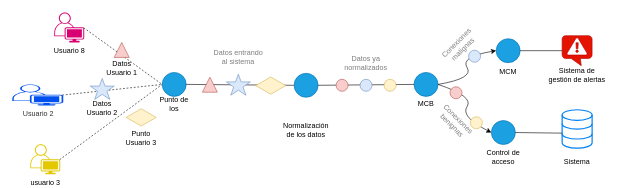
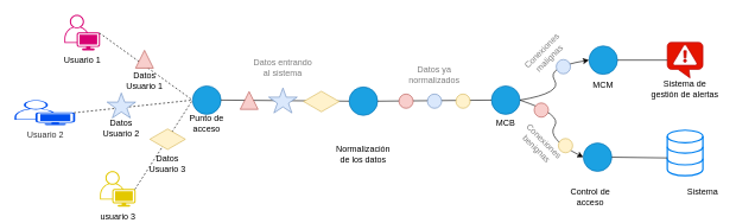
  <mxCell id="0" />
  <mxCell id="1" parent="0" />
- <mxCell id="2" value="&lt;div&gt;&lt;span style=&quot;color: rgb(0, 0, 0);&quot;&gt;Usuario&lt;/span&gt;&lt;span style=&quot;color: rgb(0, 0, 0);&quot;&gt;&lt;span style=&quot;color: rgb(0, 0, 0);&quot;&gt; &lt;/span&gt;8&lt;/span&gt;&lt;/div&gt;&lt;div&gt;&lt;br&gt;&lt;/div&gt;" style="points=[[0.35,0,0],[0.98,0.51,0],[1,0.71,0],[0.67,1,0],[0,0.795,0],[0,0.65,0]];verticalLabelPosition=bottom;sketch=0;html=1;verticalAlign=top;aspect=fixed;align=center;pointerEvents=1;shape=mxgraph.cisco19.user;fillColor=#d80073;strokeColor=#A50040;fontColor=#ffffff;" vertex="1" parent="1"><mxGeometry x="90" y="20" width="50" height="50" as="geometry" /></mxCell>
+ <mxCell id="2" value="&lt;div&gt;&lt;span style=&quot;color: rgb(0, 0, 0);&quot;&gt;Usuario&lt;/span&gt;&lt;span style=&quot;color: rgb(0, 0, 0);&quot;&gt;&lt;span style=&quot;color: rgb(0, 0, 0);&quot;&gt; &lt;/span&gt;1&lt;/span&gt;&lt;/div&gt;&lt;div&gt;&lt;br&gt;&lt;/div&gt;" style="points=[[0.35,0,0],[0.98,0.51,0],[1,0.71,0],[0.67,1,0],[0,0.795,0],[0,0.65,0]];verticalLabelPosition=bottom;sketch=0;html=1;verticalAlign=top;aspect=fixed;align=center;pointerEvents=1;shape=mxgraph.cisco19.user;fillColor=#d80073;strokeColor=#A50040;fontColor=#ffffff;" vertex="1" parent="1"><mxGeometry x="90" y="20" width="50" height="50" as="geometry" /></mxCell>
  <mxCell id="3" value="&lt;div&gt;&lt;span style=&quot;color: rgb(51, 51, 51);&quot;&gt;Usuario 2&lt;/span&gt;&lt;/div&gt;&lt;div&gt;&lt;span style=&quot;color: rgba(0, 0, 0, 0);&quot;&gt;&lt;br&gt;&lt;/span&gt;&lt;/div&gt;" style="points=[[0.35,0,0],[0.98,0.51,0],[1,0.71,0],[0.67,1,0],[0,0.795,0],[0,0.65,0]];verticalLabelPosition=bottom;sketch=0;html=1;verticalAlign=top;aspect=fixed;align=center;pointerEvents=1;shape=mxgraph.cisco19.user;fillColor=#0050ef;strokeColor=#001DBC;fontColor=#ffffff;" vertex="1" parent="1"><mxGeometry x="20" y="140" width="85" height="35" as="geometry" /></mxCell>
- <mxCell id="4" value="usuario 3" style="points=[[0.35,0,0],[0.98,0.51,0],[1,0.71,0],[0.67,1,0],[0,0.795,0],[0,0.65,0]];verticalLabelPosition=bottom;sketch=0;html=1;verticalAlign=top;aspect=fixed;align=center;pointerEvents=1;shape=mxgraph.cisco19.user;fillColor=#e3c800;strokeColor=#B09500;fontColor=#000000;" vertex="1" parent="1"><mxGeometry x="50" y="240" width="50" height="50" as="geometry" /></mxCell>
+ <mxCell id="4" value="usuario 3" style="points=[[0.35,0,0],[0.98,0.51,0],[1,0.71,0],[0.67,1,0],[0,0.795,0],[0,0.65,0]];verticalLabelPosition=bottom;sketch=0;html=1;verticalAlign=top;aspect=fixed;align=center;pointerEvents=1;shape=mxgraph.cisco19.user;fillColor=#e3c800;strokeColor=#B09500;fontColor=#000000;" vertex="1" parent="1"><mxGeometry x="140" y="240" width="50" height="50" as="geometry" /></mxCell>
  <mxCell id="5" value="" style="ellipse;whiteSpace=wrap;html=1;aspect=fixed;fillColor=#1ba1e2;fontColor=#ffffff;strokeColor=#006EAF;" vertex="1" parent="1"><mxGeometry x="270" y="120" width="40" height="40" as="geometry" /></mxCell>
  <mxCell id="6" value="" style="endArrow=none;html=1;rounded=0;exitX=0.98;exitY=0.51;exitDx=0;exitDy=0;exitPerimeter=0;entryX=0;entryY=0.5;entryDx=0;entryDy=0;dashed=1;" edge="1" parent="1" source="2" target="5"><mxGeometry width="50" height="50" relative="1" as="geometry"><mxPoint x="330" y="80" as="sourcePoint" /><mxPoint x="380" y="30" as="targetPoint" /></mxGeometry></mxCell>
  <mxCell id="7" value="" style="endArrow=none;html=1;rounded=0;exitX=0.98;exitY=0.51;exitDx=0;exitDy=0;exitPerimeter=0;entryX=0;entryY=0.5;entryDx=0;entryDy=0;dashed=1;" edge="1" parent="1" source="3" target="5"><mxGeometry width="50" height="50" relative="1" as="geometry"><mxPoint x="260" y="150" as="sourcePoint" /><mxPoint x="391" y="244" as="targetPoint" /></mxGeometry></mxCell>
  <mxCell id="8" value="" style="endArrow=none;html=1;rounded=0;exitX=0.98;exitY=0.51;exitDx=0;exitDy=0;exitPerimeter=0;entryX=0;entryY=0.5;entryDx=0;entryDy=0;dashed=1;" edge="1" parent="1" source="4" target="5"><mxGeometry width="50" height="50" relative="1" as="geometry"><mxPoint x="210" y="206" as="sourcePoint" /><mxPoint x="411" y="180" as="targetPoint" /></mxGeometry></mxCell>
  <mxCell id="9" value="" style="triangle;whiteSpace=wrap;html=1;rotation=-90;fillColor=#f8cecc;strokeColor=#b85450;" vertex="1" parent="1"><mxGeometry x="190" y="70" width="25" height="25" as="geometry" /></mxCell>
  <mxCell id="10" value="" style="verticalLabelPosition=bottom;verticalAlign=top;html=1;shape=mxgraph.basic.star;fillColor=#dae8fc;strokeColor=#6c8ebf;" vertex="1" parent="1"><mxGeometry x="150" y="130" width="40" height="35" as="geometry" /></mxCell>
  <mxCell id="11" value="" style="html=1;whiteSpace=wrap;aspect=fixed;shape=isoRectangle;fillColor=#fff2cc;strokeColor=#d6b656;" vertex="1" parent="1"><mxGeometry x="210" y="180" width="50" height="30" as="geometry" /></mxCell>
  <mxCell id="12" value="" style="endArrow=none;html=1;rounded=0;exitX=1;exitY=0.5;exitDx=0;exitDy=0;entryX=0;entryY=0.5;entryDx=0;entryDy=0;" edge="1" parent="1" source="5" target="13"><mxGeometry width="50" height="50" relative="1" as="geometry"><mxPoint x="330" y="80" as="sourcePoint" /><mxPoint x="380" y="30" as="targetPoint" /></mxGeometry></mxCell>
  <mxCell id="13" value="" style="ellipse;whiteSpace=wrap;html=1;aspect=fixed;fillColor=#1ba1e2;fontColor=#ffffff;strokeColor=#006EAF;" vertex="1" parent="1"><mxGeometry x="490" y="121.5" width="40" height="40" as="geometry" /></mxCell>
  <mxCell id="14" value="" style="triangle;whiteSpace=wrap;html=1;rotation=-90;fillColor=#f8cecc;strokeColor=#b85450;" vertex="1" parent="1"><mxGeometry x="337" y="128" width="25" height="25" as="geometry" /></mxCell>
  <mxCell id="15" value="" style="verticalLabelPosition=bottom;verticalAlign=top;html=1;shape=mxgraph.basic.star;fillColor=#dae8fc;strokeColor=#6c8ebf;" vertex="1" parent="1"><mxGeometry x="377" y="123" width="40" height="35" as="geometry" /></mxCell>
  <mxCell id="16" value="" style="html=1;whiteSpace=wrap;aspect=fixed;shape=isoRectangle;fillColor=#fff2cc;strokeColor=#d6b656;" vertex="1" parent="1"><mxGeometry x="426" y="127" width="50" height="30" as="geometry" /></mxCell>
  <mxCell id="17" value="" style="ellipse;whiteSpace=wrap;html=1;aspect=fixed;fillColor=#1ba1e2;fontColor=#ffffff;strokeColor=#006EAF;" vertex="1" parent="1"><mxGeometry x="690" y="120" width="40" height="40" as="geometry" /></mxCell>
  <mxCell id="18" value="" style="endArrow=none;html=1;rounded=0;entryX=0;entryY=0.5;entryDx=0;entryDy=0;exitX=1;exitY=0.5;exitDx=0;exitDy=0;" edge="1" parent="1" source="13" target="17"><mxGeometry width="50" height="50" relative="1" as="geometry"><mxPoint x="330" y="80" as="sourcePoint" /><mxPoint x="380" y="30" as="targetPoint" /></mxGeometry></mxCell>
  <mxCell id="19" value="" style="ellipse;whiteSpace=wrap;html=1;aspect=fixed;fillColor=#f8cecc;strokeColor=#b85450;" vertex="1" parent="1"><mxGeometry x="560" y="131.5" width="20" height="20" as="geometry" /></mxCell>
  <mxCell id="20" value="" style="ellipse;whiteSpace=wrap;html=1;aspect=fixed;fillColor=#dae8fc;strokeColor=#6c8ebf;" vertex="1" parent="1"><mxGeometry x="600" y="131.5" width="20" height="20" as="geometry" /></mxCell>
  <mxCell id="21" value="" style="ellipse;whiteSpace=wrap;html=1;aspect=fixed;fillColor=#fff2cc;strokeColor=#d6b656;" vertex="1" parent="1"><mxGeometry x="640" y="131.5" width="20" height="20" as="geometry" /></mxCell>
  <mxCell id="22" value="" style="curved=1;endArrow=classic;html=1;rounded=0;entryX=0;entryY=0.5;entryDx=0;entryDy=0;exitX=1;exitY=0.5;exitDx=0;exitDy=0;" edge="1" parent="1" source="17" target="24"><mxGeometry width="50" height="50" relative="1" as="geometry"><mxPoint x="767" y="143.75" as="sourcePoint" /><mxPoint x="817" y="93.75" as="targetPoint" /><Array as="points"><mxPoint x="790" y="130" /><mxPoint x="767" y="93.75" /></Array></mxGeometry></mxCell>
  <mxCell id="23" value="" style="curved=1;endArrow=classic;html=1;rounded=0;entryX=0;entryY=0.5;entryDx=0;entryDy=0;exitX=1;exitY=0.5;exitDx=0;exitDy=0;" edge="1" parent="1" source="17" target="25"><mxGeometry width="50" height="50" relative="1" as="geometry"><mxPoint x="767" y="143.75" as="sourcePoint" /><mxPoint x="817" y="193.75" as="targetPoint" /><Array as="points"><mxPoint x="790" y="160" /><mxPoint x="767" y="193.75" /></Array></mxGeometry></mxCell>
  <mxCell id="24" value="" style="ellipse;whiteSpace=wrap;html=1;aspect=fixed;fillColor=#1ba1e2;fontColor=#ffffff;strokeColor=#006EAF;" vertex="1" parent="1"><mxGeometry x="827" y="63.75" width="40" height="40" as="geometry" /></mxCell>
  <mxCell id="25" value="" style="ellipse;whiteSpace=wrap;html=1;aspect=fixed;fillColor=#1ba1e2;fontColor=#ffffff;strokeColor=#006EAF;" vertex="1" parent="1"><mxGeometry x="819" y="200.25" width="40" height="40" as="geometry" /></mxCell>
  <mxCell id="26" value="" style="html=1;verticalLabelPosition=bottom;align=center;labelBackgroundColor=#ffffff;verticalAlign=top;strokeWidth=2;strokeColor=#0080F0;shadow=0;dashed=0;shape=mxgraph.ios7.icons.data;" vertex="1" parent="1"><mxGeometry x="937" y="182.25" width="50" height="64.1" as="geometry" /></mxCell>
  <mxCell id="27" value="" style="endArrow=none;html=1;rounded=0;exitX=1;exitY=0.5;exitDx=0;exitDy=0;entryX=0;entryY=0.609;entryDx=0;entryDy=0;entryPerimeter=0;" edge="1" parent="1" source="25" target="26"><mxGeometry width="50" height="50" relative="1" as="geometry"><mxPoint x="629" y="105.25" as="sourcePoint" /><mxPoint x="679" y="55.25" as="targetPoint" /></mxGeometry></mxCell>
  <mxCell id="28" value="" style="verticalLabelPosition=bottom;html=1;verticalAlign=top;align=center;strokeColor=#B20000;fillColor=#e51400;shape=mxgraph.azure.notification_topic;fontColor=#ffffff;" vertex="1" parent="1"><mxGeometry x="937" y="58.75" width="50" height="50" as="geometry" /></mxCell>
  <mxCell id="29" value="" style="endArrow=none;html=1;rounded=0;exitX=1;exitY=0.5;exitDx=0;exitDy=0;entryX=0;entryY=0.5;entryDx=0;entryDy=0;entryPerimeter=0;" edge="1" parent="1" source="24" target="28"><mxGeometry width="50" height="50" relative="1" as="geometry"><mxPoint x="1027" y="3.75" as="sourcePoint" /><mxPoint x="1087" y="4.75" as="targetPoint" /></mxGeometry></mxCell>
  <mxCell id="30" value="Datos Usuario 1" style="text;strokeColor=none;align=center;fillColor=none;html=1;verticalAlign=middle;whiteSpace=wrap;rounded=0;" vertex="1" parent="1"><mxGeometry x="172.5" y="97" width="60" height="30" as="geometry" /></mxCell>
  <mxCell id="31" value="Datos Usuario 2" style="text;strokeColor=none;align=center;fillColor=none;html=1;verticalAlign=middle;whiteSpace=wrap;rounded=0;" vertex="1" parent="1"><mxGeometry x="140" y="165" width="60" height="30" as="geometry" /></mxCell>
- <mxCell id="32" value="&lt;div&gt;Punto Usuario 3&lt;/div&gt;" style="text;strokeColor=none;align=center;fillColor=none;html=1;verticalAlign=middle;whiteSpace=wrap;rounded=0;" vertex="1" parent="1"><mxGeometry x="205" y="215" width="60" height="30" as="geometry" /></mxCell>
- <mxCell id="33" value="&lt;div&gt;Punto de los&lt;/div&gt;" style="text;strokeColor=none;align=center;fillColor=none;html=1;verticalAlign=middle;whiteSpace=wrap;rounded=0;" vertex="1" parent="1"><mxGeometry x="260" y="158" width="60" height="30" as="geometry" /></mxCell>
+ <mxCell id="32" value="&lt;div&gt;Datos Usuario 3&lt;/div&gt;" style="text;strokeColor=none;align=center;fillColor=none;html=1;verticalAlign=middle;whiteSpace=wrap;rounded=0;" vertex="1" parent="1"><mxGeometry x="205" y="215" width="60" height="30" as="geometry" /></mxCell>
+ <mxCell id="33" value="&lt;div&gt;Punto de acceso&lt;/div&gt;" style="text;strokeColor=none;align=center;fillColor=none;html=1;verticalAlign=middle;whiteSpace=wrap;rounded=0;" vertex="1" parent="1"><mxGeometry x="260" y="158" width="60" height="30" as="geometry" /></mxCell>
  <mxCell id="34" value="Normalización de los datos" style="text;strokeColor=none;align=center;fillColor=none;html=1;verticalAlign=middle;whiteSpace=wrap;rounded=0;" vertex="1" parent="1"><mxGeometry x="480" y="201.5" width="60" height="30" as="geometry" /></mxCell>
  <mxCell id="35" value="MCB" style="text;strokeColor=none;align=center;fillColor=none;html=1;verticalAlign=middle;whiteSpace=wrap;rounded=0;" vertex="1" parent="1"><mxGeometry x="680" y="157" width="60" height="30" as="geometry" /></mxCell>
  <mxCell id="36" value="MCM" style="text;strokeColor=none;align=center;fillColor=none;html=1;verticalAlign=middle;whiteSpace=wrap;rounded=0;" vertex="1" parent="1"><mxGeometry x="817" y="103.75" width="60" height="30" as="geometry" /></mxCell>
  <mxCell id="37" value="&lt;div&gt;Sistema de gestión de alertas&lt;/div&gt;" style="text;strokeColor=none;align=center;fillColor=none;html=1;verticalAlign=middle;whiteSpace=wrap;rounded=0;" vertex="1" parent="1"><mxGeometry x="912" y="108.75" width="100" height="30" as="geometry" /></mxCell>
- <mxCell id="38" value="&lt;div&gt;Control de acceso&lt;/div&gt;" style="text;strokeColor=none;align=center;fillColor=none;html=1;verticalAlign=middle;whiteSpace=wrap;rounded=0;" vertex="1" parent="1"><mxGeometry x="804" y="246.35" width="70" height="30" as="geometry" /></mxCell>
- <mxCell id="39" value="Sistema" style="text;strokeColor=none;align=center;fillColor=none;html=1;verticalAlign=middle;whiteSpace=wrap;rounded=0;" vertex="1" parent="1"><mxGeometry x="927" y="255.25" width="70" height="30" as="geometry" /></mxCell>
+ <mxCell id="38" value="&lt;div&gt;Control de acceso&lt;/div&gt;" style="text;strokeColor=none;align=center;fillColor=none;html=1;verticalAlign=middle;whiteSpace=wrap;rounded=0;" vertex="1" parent="1"><mxGeometry x="794" y="261.35" width="70" height="30" as="geometry" /></mxCell>
+ <mxCell id="39" value="Sistema" style="text;strokeColor=none;align=center;fillColor=none;html=1;verticalAlign=middle;whiteSpace=wrap;rounded=0;" vertex="1" parent="1"><mxGeometry x="952" y="255.25" width="70" height="30" as="geometry" /></mxCell>
  <mxCell id="40" value="Conexiones malignas" style="text;strokeColor=none;align=center;fillColor=none;html=1;verticalAlign=middle;whiteSpace=wrap;rounded=0;rotation=-45;fontColor=#7D7D7D;" vertex="1" parent="1"><mxGeometry x="736" y="60.75" width="60" height="30" as="geometry" /></mxCell>
  <mxCell id="41" value="Conexiones benignas" style="text;strokeColor=none;align=center;fillColor=none;html=1;verticalAlign=middle;whiteSpace=wrap;rounded=0;rotation=45;fontColor=#7D7D7D;" vertex="1" parent="1"><mxGeometry x="729" y="188" width="60" height="30" as="geometry" /></mxCell>
  <mxCell id="42" value="Datos entrando al sistema" style="text;strokeColor=none;align=center;fillColor=none;html=1;verticalAlign=middle;whiteSpace=wrap;rounded=0;rotation=0;fontColor=#7D7D7D;" vertex="1" parent="1"><mxGeometry x="353" y="78.75" width="88" height="30" as="geometry" /></mxCell>
  <mxCell id="43" value="Datos ya normalizados" style="text;strokeColor=none;align=center;fillColor=none;html=1;verticalAlign=middle;whiteSpace=wrap;rounded=0;rotation=0;fontColor=#7D7D7D;" vertex="1" parent="1"><mxGeometry x="566" y="90" width="88" height="30" as="geometry" /></mxCell>
  <mxCell id="44" value="" style="ellipse;whiteSpace=wrap;html=1;aspect=fixed;fillColor=#dae8fc;strokeColor=#6c8ebf;" vertex="1" parent="1"><mxGeometry x="781" y="83" width="20" height="20" as="geometry" /></mxCell>
  <mxCell id="45" value="" style="ellipse;whiteSpace=wrap;html=1;aspect=fixed;fillColor=#f8cecc;strokeColor=#b85450;" vertex="1" parent="1"><mxGeometry x="750" y="144" width="20" height="20" as="geometry" /></mxCell>
  <mxCell id="46" value="" style="ellipse;whiteSpace=wrap;html=1;aspect=fixed;fillColor=#fff2cc;strokeColor=#d6b656;" vertex="1" parent="1"><mxGeometry x="784" y="194" width="20" height="20" as="geometry" /></mxCell>
